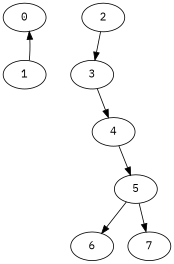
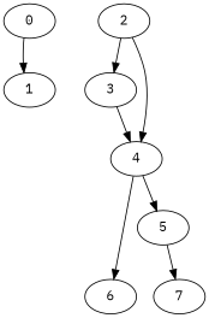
  digraph {
    fontname="IBM Plex Mono"
    node [fontname="IBM Plex Mono" shape=ellipse]
    edge [fontname="IBM Plex Mono"]
    n1 [label=0]
    n2 [label=1]
    n3 [label=2]
    n4 [label=3]
    n5 [label=4]
    n6 [label=5]
    n7 [label=6]
    n8 [label=7]
-   n2 -> n1
+   n1 -> n2
    n3 -> n4
+   n3 -> n5
    n4 -> n5
    n5 -> n6
-   n6 -> n7
+   n5 -> n7
    n6 -> n8
  }
